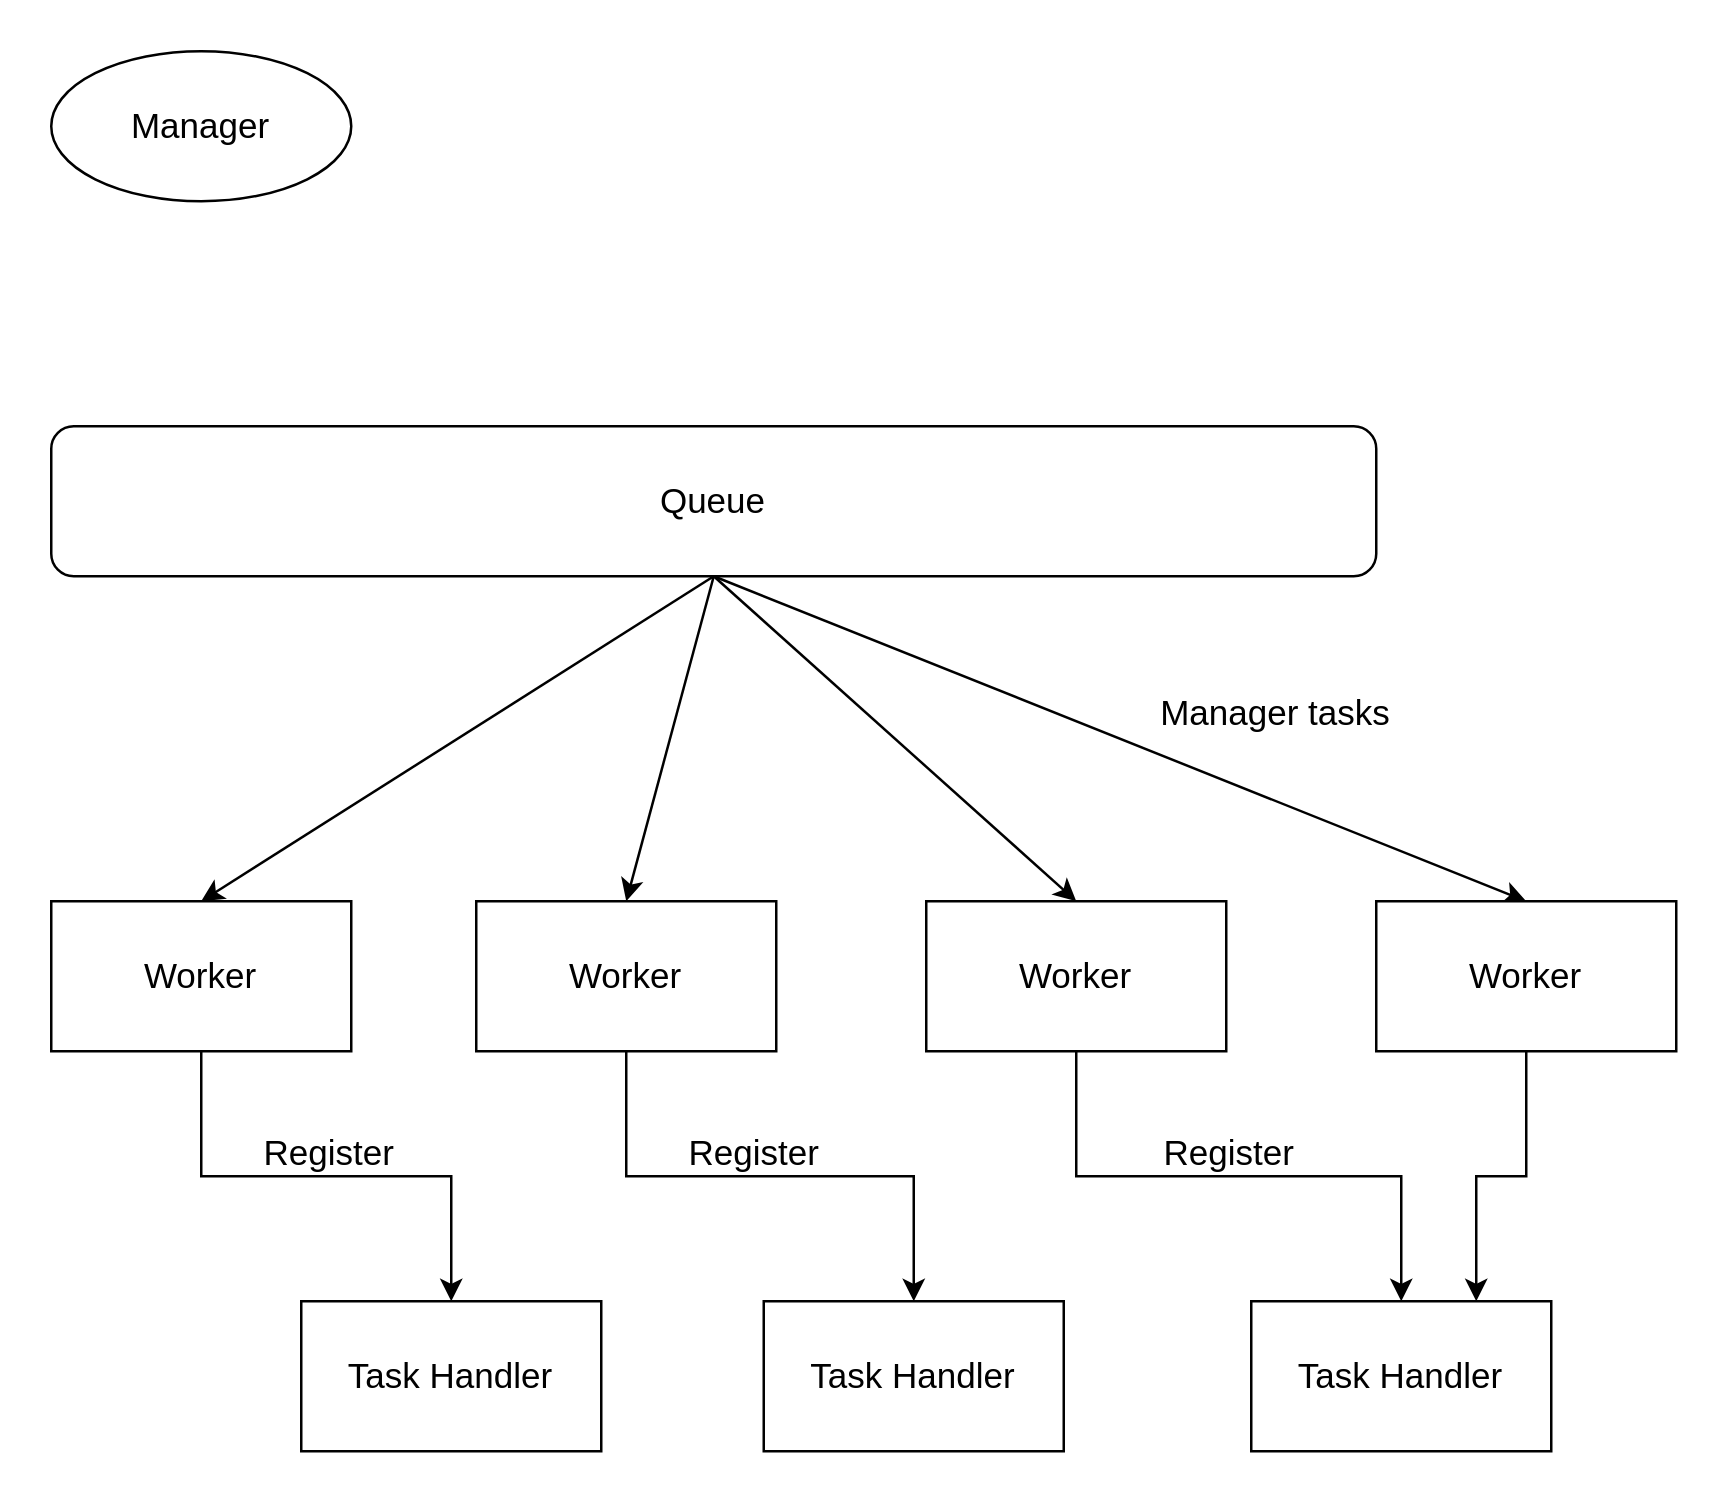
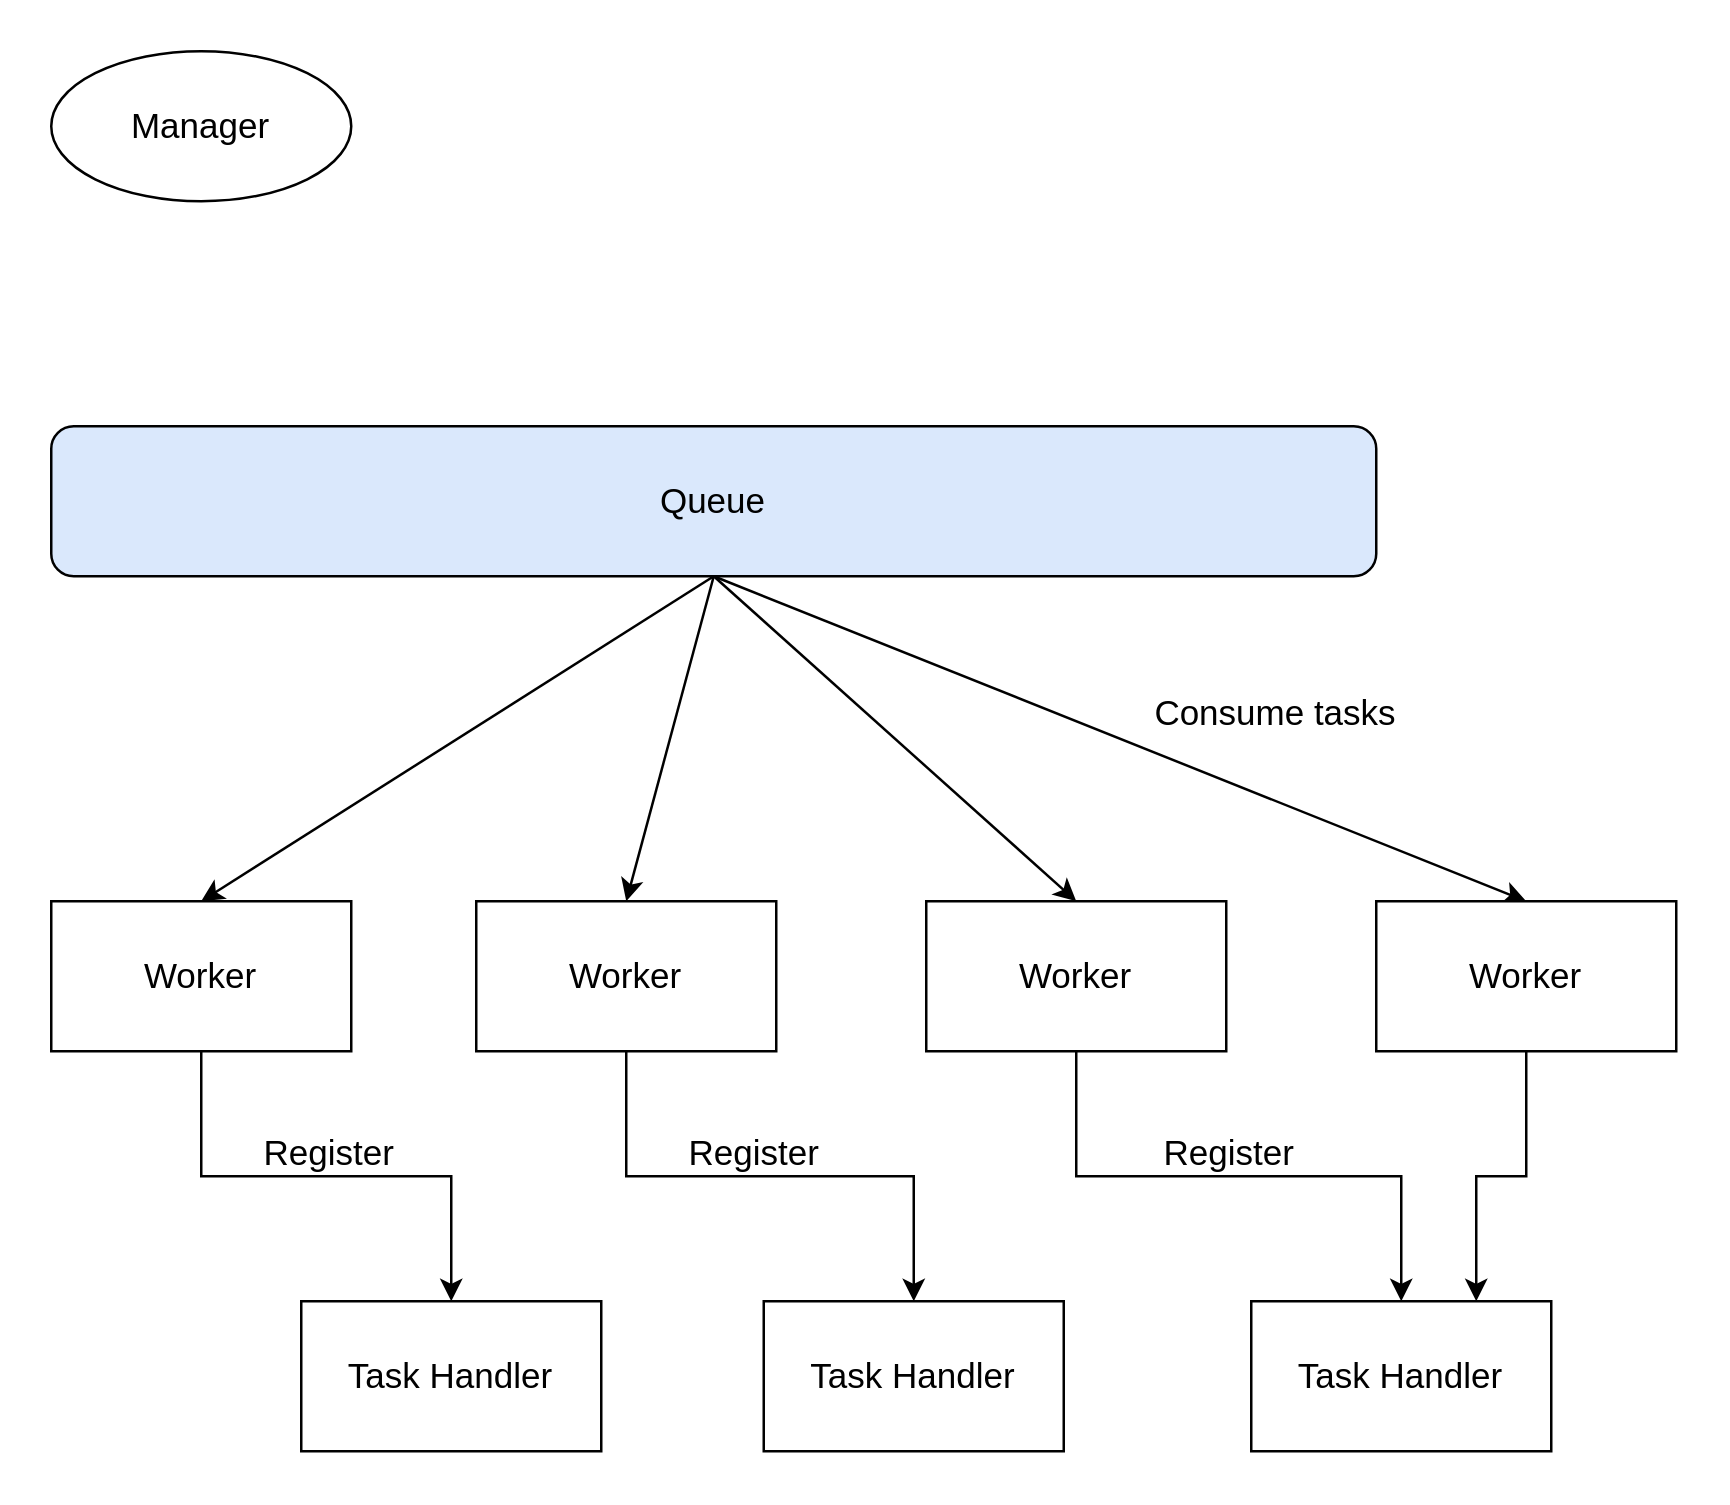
  <mxCell id="0" />
  <mxCell id="1" parent="0" />
  <mxCell id="2" value="Manager" style="ellipse;whiteSpace=wrap;html=1;fontSize=14;" vertex="1" parent="1"><mxGeometry x="20" y="20" width="120" height="60" as="geometry" /></mxCell>
  <mxCell id="3" style="rounded=0;orthogonalLoop=1;jettySize=auto;html=1;exitX=0.5;exitY=1;exitDx=0;exitDy=0;entryX=0.5;entryY=0;entryDx=0;entryDy=0;fontSize=14;" edge="1" parent="1" source="7" target="10"><mxGeometry relative="1" as="geometry" /></mxCell>
  <mxCell id="4" style="edgeStyle=none;rounded=0;orthogonalLoop=1;jettySize=auto;html=1;exitX=0.5;exitY=1;exitDx=0;exitDy=0;entryX=0.5;entryY=0;entryDx=0;entryDy=0;fontSize=14;" edge="1" parent="1" source="7" target="12"><mxGeometry relative="1" as="geometry" /></mxCell>
  <mxCell id="5" style="edgeStyle=none;rounded=0;orthogonalLoop=1;jettySize=auto;html=1;exitX=0.5;exitY=1;exitDx=0;exitDy=0;entryX=0.5;entryY=0;entryDx=0;entryDy=0;fontSize=14;" edge="1" parent="1" source="7" target="14"><mxGeometry relative="1" as="geometry" /></mxCell>
  <mxCell id="6" style="edgeStyle=none;rounded=0;orthogonalLoop=1;jettySize=auto;html=1;exitX=0.5;exitY=1;exitDx=0;exitDy=0;entryX=0.5;entryY=0;entryDx=0;entryDy=0;fontSize=14;" edge="1" parent="1" source="7" target="16"><mxGeometry relative="1" as="geometry" /></mxCell>
- <mxCell id="7" value="Queue" style="rounded=1;whiteSpace=wrap;html=1;fontSize=14;" vertex="1" parent="1"><mxGeometry x="20" y="170" width="530" height="60" as="geometry" /></mxCell>
+ <mxCell id="7" value="Queue" style="rounded=1;whiteSpace=wrap;html=1;fontSize=14;fillColor=#dae8fc;" vertex="1" parent="1"><mxGeometry x="20" y="170" width="530" height="60" as="geometry" /></mxCell>
  <mxCell id="8" style="edgeStyle=orthogonalEdgeStyle;rounded=0;orthogonalLoop=1;jettySize=auto;html=1;exitX=0.5;exitY=1;exitDx=0;exitDy=0;entryX=0.5;entryY=0;entryDx=0;entryDy=0;fontSize=14;" edge="1" parent="1" source="10" target="17"><mxGeometry relative="1" as="geometry" /></mxCell>
  <mxCell id="9" value="Register" style="edgeLabel;html=1;align=center;verticalAlign=middle;resizable=0;points=[];fontSize=14;" vertex="1" connectable="0" parent="8"><mxGeometry x="-0.3" y="3" relative="1" as="geometry"><mxPoint x="30" y="-7" as="offset" /></mxGeometry></mxCell>
  <mxCell id="10" value="Worker" style="rounded=0;whiteSpace=wrap;html=1;fontSize=14;" vertex="1" parent="1"><mxGeometry x="20" y="360" width="120" height="60" as="geometry" /></mxCell>
  <mxCell id="11" style="edgeStyle=orthogonalEdgeStyle;rounded=0;orthogonalLoop=1;jettySize=auto;html=1;exitX=0.5;exitY=1;exitDx=0;exitDy=0;entryX=0.5;entryY=0;entryDx=0;entryDy=0;fontSize=14;" edge="1" parent="1" source="12" target="18"><mxGeometry relative="1" as="geometry" /></mxCell>
  <mxCell id="12" value="Worker" style="rounded=0;whiteSpace=wrap;html=1;fontSize=14;" vertex="1" parent="1"><mxGeometry x="190" y="360" width="120" height="60" as="geometry" /></mxCell>
  <mxCell id="13" style="edgeStyle=orthogonalEdgeStyle;rounded=0;orthogonalLoop=1;jettySize=auto;html=1;exitX=0.5;exitY=1;exitDx=0;exitDy=0;entryX=0.5;entryY=0;entryDx=0;entryDy=0;fontSize=14;" edge="1" parent="1" source="14" target="19"><mxGeometry relative="1" as="geometry" /></mxCell>
  <mxCell id="14" value="Worker" style="rounded=0;whiteSpace=wrap;html=1;fontSize=14;" vertex="1" parent="1"><mxGeometry x="370" y="360" width="120" height="60" as="geometry" /></mxCell>
  <mxCell id="15" style="edgeStyle=orthogonalEdgeStyle;rounded=0;orthogonalLoop=1;jettySize=auto;html=1;exitX=0.5;exitY=1;exitDx=0;exitDy=0;entryX=0.75;entryY=0;entryDx=0;entryDy=0;fontSize=14;" edge="1" parent="1" source="16" target="19"><mxGeometry relative="1" as="geometry" /></mxCell>
  <mxCell id="16" value="Worker" style="rounded=0;whiteSpace=wrap;html=1;fontSize=14;" vertex="1" parent="1"><mxGeometry x="550" y="360" width="120" height="60" as="geometry" /></mxCell>
  <mxCell id="17" value="Task Handler" style="rounded=0;whiteSpace=wrap;html=1;fontSize=14;" vertex="1" parent="1"><mxGeometry x="120" y="520" width="120" height="60" as="geometry" /></mxCell>
  <mxCell id="18" value="Task Handler" style="rounded=0;whiteSpace=wrap;html=1;fontSize=14;" vertex="1" parent="1"><mxGeometry x="305" y="520" width="120" height="60" as="geometry" /></mxCell>
  <mxCell id="19" value="Task Handler" style="rounded=0;whiteSpace=wrap;html=1;fontSize=14;" vertex="1" parent="1"><mxGeometry x="500" y="520" width="120" height="60" as="geometry" /></mxCell>
  <mxCell id="20" value="Register" style="edgeLabel;html=1;align=center;verticalAlign=middle;resizable=0;points=[];fontSize=14;" vertex="1" connectable="0" parent="1"><mxGeometry x="300" y="460" as="geometry" /></mxCell>
  <mxCell id="21" value="Register" style="edgeLabel;html=1;align=center;verticalAlign=middle;resizable=0;points=[];fontSize=14;" vertex="1" connectable="0" parent="1"><mxGeometry x="490" y="460" as="geometry" /></mxCell>
- <mxCell id="22" value="Manager tasks" style="text;html=1;strokeColor=none;fillColor=none;align=center;verticalAlign=middle;whiteSpace=wrap;rounded=0;fontSize=14;" vertex="1" parent="1"><mxGeometry x="450" y="270" width="120" height="30" as="geometry" /></mxCell>
+ <mxCell id="22" value="Consume tasks" style="text;html=1;strokeColor=none;fillColor=none;align=center;verticalAlign=middle;whiteSpace=wrap;rounded=0;fontSize=14;" vertex="1" parent="1"><mxGeometry x="450" y="270" width="120" height="30" as="geometry" /></mxCell>
